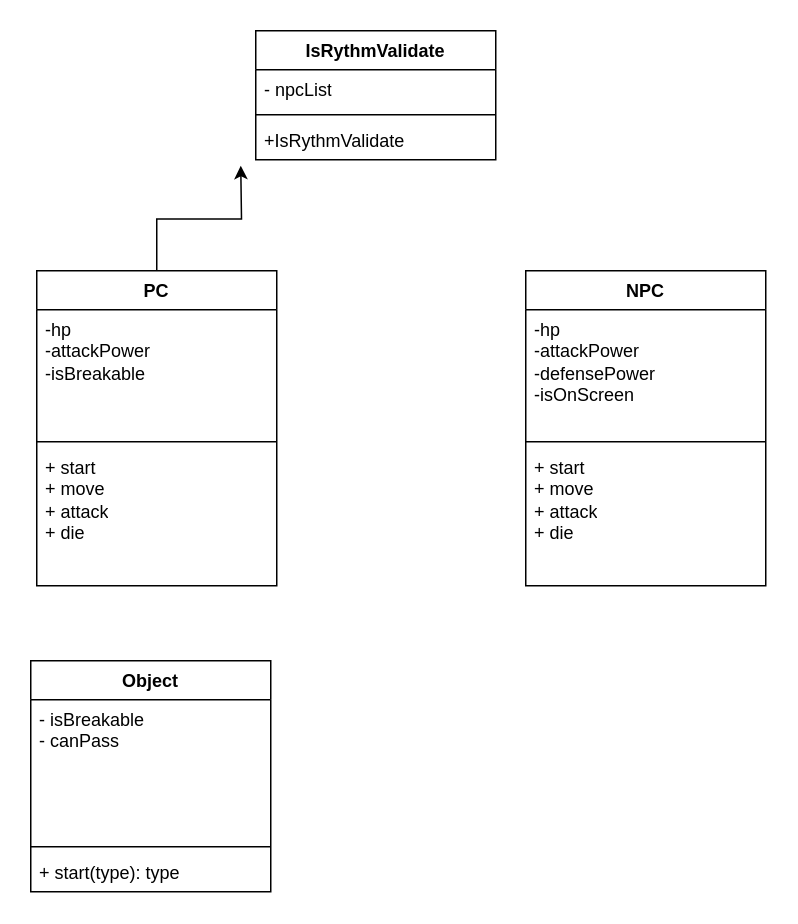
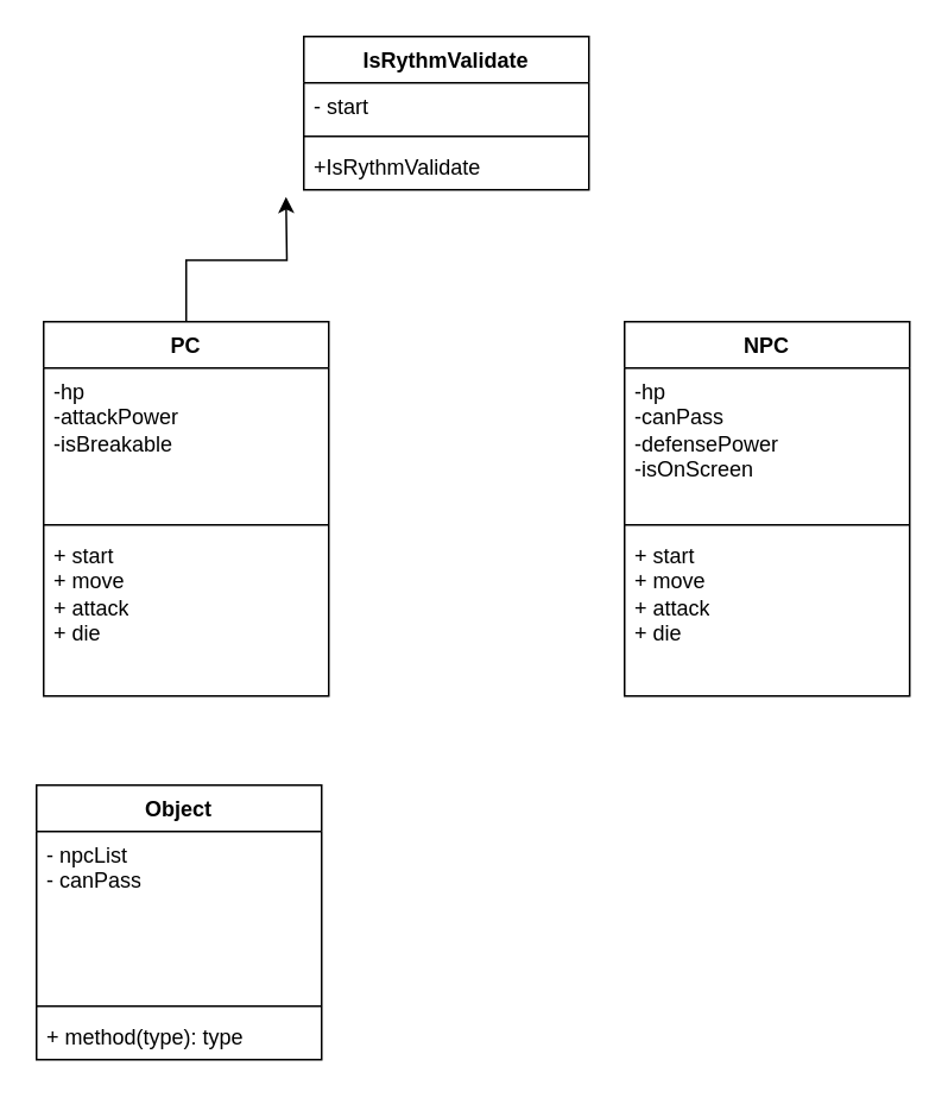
  <mxCell id="0" />
  <mxCell id="1" parent="0" />
  <mxCell id="2" style="edgeStyle=orthogonalEdgeStyle;rounded=0;orthogonalLoop=1;jettySize=auto;html=1;exitX=0.5;exitY=0;exitDx=0;exitDy=0;" parent="1" source="3" edge="1"><mxGeometry relative="1" as="geometry"><mxPoint x="160" y="110" as="targetPoint" /></mxGeometry></mxCell>
  <mxCell id="3" value="PC" style="swimlane;fontStyle=1;align=center;verticalAlign=top;childLayout=stackLayout;horizontal=1;startSize=26;horizontalStack=0;resizeParent=1;resizeParentMax=0;resizeLast=0;collapsible=1;marginBottom=0;whiteSpace=wrap;html=1;" parent="1" vertex="1"><mxGeometry x="24" y="180" width="160" height="210" as="geometry" /></mxCell>
  <mxCell id="4" value="-hp&lt;br&gt;-attackPower&lt;br&gt;-isBreakable" style="text;strokeColor=none;fillColor=none;align=left;verticalAlign=top;spacingLeft=4;spacingRight=4;overflow=hidden;rotatable=0;points=[[0,0.5],[1,0.5]];portConstraint=eastwest;whiteSpace=wrap;html=1;" parent="3" vertex="1"><mxGeometry y="26" width="160" height="84" as="geometry" /></mxCell>
  <mxCell id="5" value="" style="line;strokeWidth=1;fillColor=none;align=left;verticalAlign=middle;spacingTop=-1;spacingLeft=3;spacingRight=3;rotatable=0;labelPosition=right;points=[];portConstraint=eastwest;strokeColor=inherit;" parent="3" vertex="1"><mxGeometry y="110" width="160" height="8" as="geometry" /></mxCell>
  <mxCell id="6" value="+ start&lt;br&gt;+ move&lt;br&gt;+ attack&lt;br&gt;+ die" style="text;strokeColor=none;fillColor=none;align=left;verticalAlign=top;spacingLeft=4;spacingRight=4;overflow=hidden;rotatable=0;points=[[0,0.5],[1,0.5]];portConstraint=eastwest;whiteSpace=wrap;html=1;" parent="3" vertex="1"><mxGeometry y="118" width="160" height="92" as="geometry" /></mxCell>
  <mxCell id="7" value="Object" style="swimlane;fontStyle=1;align=center;verticalAlign=top;childLayout=stackLayout;horizontal=1;startSize=26;horizontalStack=0;resizeParent=1;resizeParentMax=0;resizeLast=0;collapsible=1;marginBottom=0;whiteSpace=wrap;html=1;" parent="1" vertex="1"><mxGeometry x="20" y="440" width="160" height="154" as="geometry" /></mxCell>
- <mxCell id="8" value="- isBreakable&lt;br&gt;- canPass" style="text;strokeColor=none;fillColor=none;align=left;verticalAlign=top;spacingLeft=4;spacingRight=4;overflow=hidden;rotatable=0;points=[[0,0.5],[1,0.5]];portConstraint=eastwest;whiteSpace=wrap;html=1;" parent="7" vertex="1"><mxGeometry y="26" width="160" height="94" as="geometry" /></mxCell>
+ <mxCell id="8" value="- npcList&lt;br&gt;- canPass" style="text;strokeColor=none;fillColor=none;align=left;verticalAlign=top;spacingLeft=4;spacingRight=4;overflow=hidden;rotatable=0;points=[[0,0.5],[1,0.5]];portConstraint=eastwest;whiteSpace=wrap;html=1;" parent="7" vertex="1"><mxGeometry y="26" width="160" height="94" as="geometry" /></mxCell>
  <mxCell id="9" value="" style="line;strokeWidth=1;fillColor=none;align=left;verticalAlign=middle;spacingTop=-1;spacingLeft=3;spacingRight=3;rotatable=0;labelPosition=right;points=[];portConstraint=eastwest;strokeColor=inherit;" parent="7" vertex="1"><mxGeometry y="120" width="160" height="8" as="geometry" /></mxCell>
- <mxCell id="10" value="+ start(type): type" style="text;strokeColor=none;fillColor=none;align=left;verticalAlign=top;spacingLeft=4;spacingRight=4;overflow=hidden;rotatable=0;points=[[0,0.5],[1,0.5]];portConstraint=eastwest;whiteSpace=wrap;html=1;" parent="7" vertex="1"><mxGeometry y="128" width="160" height="26" as="geometry" /></mxCell>
+ <mxCell id="10" value="+ method(type): type" style="text;strokeColor=none;fillColor=none;align=left;verticalAlign=top;spacingLeft=4;spacingRight=4;overflow=hidden;rotatable=0;points=[[0,0.5],[1,0.5]];portConstraint=eastwest;whiteSpace=wrap;html=1;" parent="7" vertex="1"><mxGeometry y="128" width="160" height="26" as="geometry" /></mxCell>
  <mxCell id="11" value="NPC" style="swimlane;fontStyle=1;align=center;verticalAlign=top;childLayout=stackLayout;horizontal=1;startSize=26;horizontalStack=0;resizeParent=1;resizeParentMax=0;resizeLast=0;collapsible=1;marginBottom=0;whiteSpace=wrap;html=1;" parent="1" vertex="1"><mxGeometry x="350" y="180" width="160" height="210" as="geometry" /></mxCell>
- <mxCell id="12" value="-hp&lt;br style=&quot;border-color: var(--border-color);&quot;&gt;-attackPower&lt;br style=&quot;border-color: var(--border-color);&quot;&gt;-defensePower&lt;br&gt;-isOnScreen" style="text;strokeColor=none;fillColor=none;align=left;verticalAlign=top;spacingLeft=4;spacingRight=4;overflow=hidden;rotatable=0;points=[[0,0.5],[1,0.5]];portConstraint=eastwest;whiteSpace=wrap;html=1;" parent="11" vertex="1"><mxGeometry y="26" width="160" height="84" as="geometry" /></mxCell>
+ <mxCell id="12" value="-hp&lt;br style=&quot;border-color: var(--border-color);&quot;&gt;-canPass&lt;br style=&quot;border-color: var(--border-color);&quot;&gt;-defensePower&lt;br&gt;-isOnScreen" style="text;strokeColor=none;fillColor=none;align=left;verticalAlign=top;spacingLeft=4;spacingRight=4;overflow=hidden;rotatable=0;points=[[0,0.5],[1,0.5]];portConstraint=eastwest;whiteSpace=wrap;html=1;" parent="11" vertex="1"><mxGeometry y="26" width="160" height="84" as="geometry" /></mxCell>
  <mxCell id="13" value="" style="line;strokeWidth=1;fillColor=none;align=left;verticalAlign=middle;spacingTop=-1;spacingLeft=3;spacingRight=3;rotatable=0;labelPosition=right;points=[];portConstraint=eastwest;strokeColor=inherit;" parent="11" vertex="1"><mxGeometry y="110" width="160" height="8" as="geometry" /></mxCell>
  <mxCell id="14" value="+ start&lt;br&gt;+ move&lt;br style=&quot;border-color: var(--border-color);&quot;&gt;+ attack&lt;br style=&quot;border-color: var(--border-color);&quot;&gt;+ die" style="text;strokeColor=none;fillColor=none;align=left;verticalAlign=top;spacingLeft=4;spacingRight=4;overflow=hidden;rotatable=0;points=[[0,0.5],[1,0.5]];portConstraint=eastwest;whiteSpace=wrap;html=1;" parent="11" vertex="1"><mxGeometry y="118" width="160" height="92" as="geometry" /></mxCell>
  <mxCell id="15" value="IsRythmValidate" style="swimlane;fontStyle=1;align=center;verticalAlign=top;childLayout=stackLayout;horizontal=1;startSize=26;horizontalStack=0;resizeParent=1;resizeParentMax=0;resizeLast=0;collapsible=1;marginBottom=0;whiteSpace=wrap;html=1;" parent="1" vertex="1"><mxGeometry x="170" y="20" width="160" height="86" as="geometry" /></mxCell>
- <mxCell id="16" value="- npcList" style="text;strokeColor=none;fillColor=none;align=left;verticalAlign=top;spacingLeft=4;spacingRight=4;overflow=hidden;rotatable=0;points=[[0,0.5],[1,0.5]];portConstraint=eastwest;whiteSpace=wrap;html=1;" parent="15" vertex="1"><mxGeometry y="26" width="160" height="26" as="geometry" /></mxCell>
+ <mxCell id="16" value="- start" style="text;strokeColor=none;fillColor=none;align=left;verticalAlign=top;spacingLeft=4;spacingRight=4;overflow=hidden;rotatable=0;points=[[0,0.5],[1,0.5]];portConstraint=eastwest;whiteSpace=wrap;html=1;" parent="15" vertex="1"><mxGeometry y="26" width="160" height="26" as="geometry" /></mxCell>
  <mxCell id="17" value="" style="line;strokeWidth=1;fillColor=none;align=left;verticalAlign=middle;spacingTop=-1;spacingLeft=3;spacingRight=3;rotatable=0;labelPosition=right;points=[];portConstraint=eastwest;strokeColor=inherit;" parent="15" vertex="1"><mxGeometry y="52" width="160" height="8" as="geometry" /></mxCell>
  <mxCell id="18" value="+IsRythmValidate" style="text;strokeColor=none;fillColor=none;align=left;verticalAlign=top;spacingLeft=4;spacingRight=4;overflow=hidden;rotatable=0;points=[[0,0.5],[1,0.5]];portConstraint=eastwest;whiteSpace=wrap;html=1;" parent="15" vertex="1"><mxGeometry y="60" width="160" height="26" as="geometry" /></mxCell>
